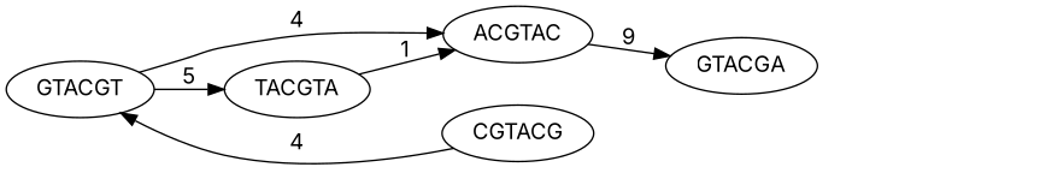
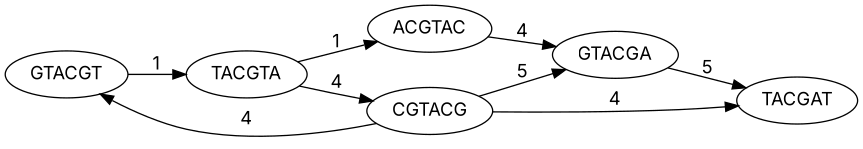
  digraph {
    fontname=Inter
    rankdir=LR
    node [fontname=Inter]
    edge [fontname=Inter]
    n1 [label=GTACGT]
    n2 [label=TACGTA]
    n3 [label=ACGTAC]
    n4 [label=CGTACG]
    n5 [label=GTACGA]
-   n1 -> n2 [label=5]
-   n1 -> n3 [label=4]
+   n6 [label=TACGAT]
+   n1 -> n2 [label=1]
    n2 -> n3 [label=1]
-   n3 -> n5 [label=9]
+   n2 -> n4 [label=4]
+   n3 -> n5 [label=4]
    n4 -> n1 [label=4]
+   n4 -> n5 [label=5]
+   n4 -> n6 [label=4]
+   n5 -> n6 [label=5]
  }
